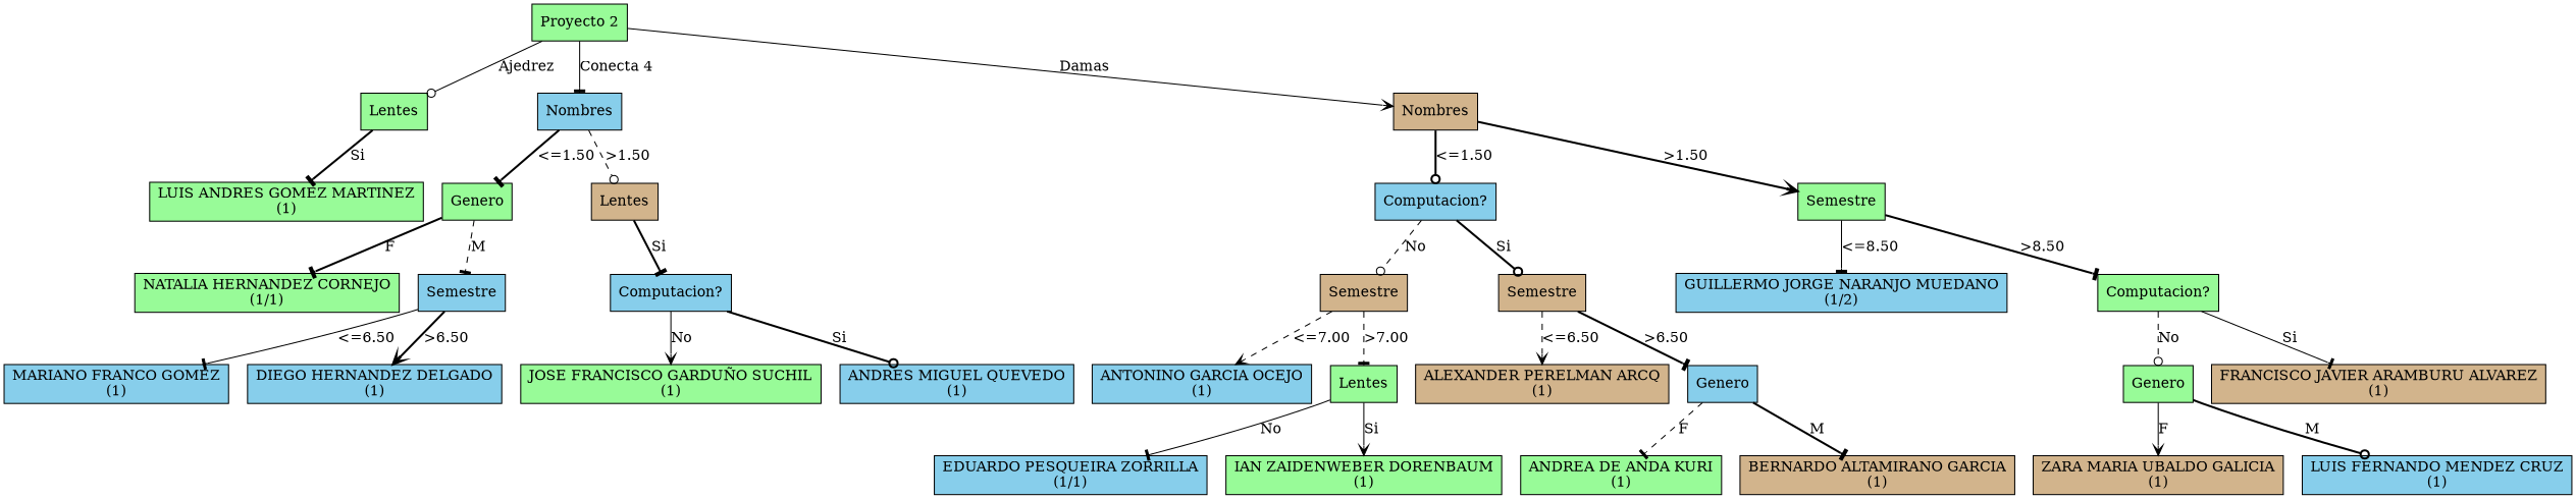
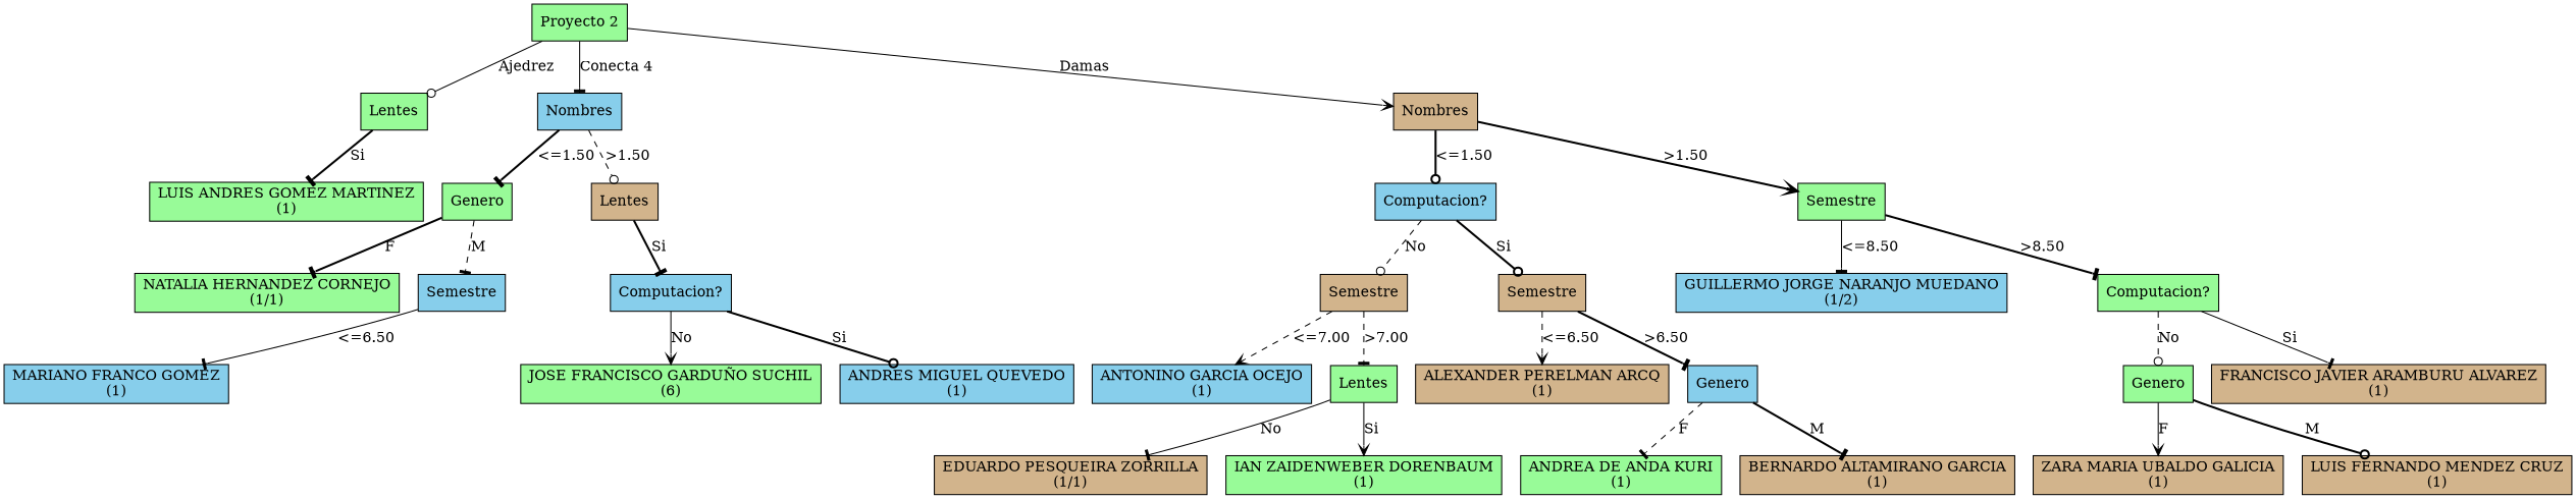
  digraph {
    node [fillcolor=palegreen shape=box style=filled weight=5]
    edge [arrowhead=tee style=bold]
    n1 [label="Proyecto 2\n" weight=1]
    n2 [label="Lentes\n" weight=2]
    n3 [fillcolor=skyblue label="Nombres\n" weight=2]
    n4 [fillcolor=tan label="Nombres\n" weight=2]
    n5 [label="LUIS ANDRES GOMEZ MARTINEZ\n(1)\n" weight=3]
    n6 [label="Genero\n" weight=3]
    n7 [fillcolor=tan label="Lentes\n" weight=3]
    n8 [fillcolor=skyblue label="Computacion?\n" weight=3]
    n9 [label="Semestre\n" weight=3]
    n10 [label="NATALIA HERNANDEZ CORNEJO\n(1/1)\n" weight=4]
    n11 [fillcolor=skyblue label="Semestre\n" weight=4]
    n12 [fillcolor=skyblue label="Computacion?\n" weight=4]
    n13 [fillcolor=tan label="Semestre\n" weight=4]
    n14 [fillcolor=tan label="Semestre\n" weight=4]
    n15 [fillcolor=skyblue label="GUILLERMO JORGE NARANJO MUEDANO\n(1/2)\n" weight=4]
    n16 [label="Computacion?\n" weight=4]
    n17 [fillcolor=skyblue label="MARIANO FRANCO GOMEZ\n(1)\n"]
-   n18 [fillcolor=skyblue label="DIEGO HERNANDEZ DELGADO\n(1)\n"]
-   n19 [label="JOSE FRANCISCO GARDUÑO SUCHIL\n(1)\n"]
+   n19 [label="JOSE FRANCISCO GARDUÑO SUCHIL\n(6)\n"]
    n20 [fillcolor=skyblue label="ANDRES MIGUEL QUEVEDO\n(1)\n"]
    n21 [fillcolor=skyblue label="ANTONINO GARCIA OCEJO\n(1)\n"]
    n22 [label="Lentes\n"]
    n23 [fillcolor=tan label="ALEXANDER PERELMAN ARCQ\n(1)\n"]
    n24 [fillcolor=skyblue label="Genero\n"]
    n25 [label="Genero\n"]
    n26 [fillcolor=tan label="FRANCISCO JAVIER ARAMBURU ALVAREZ\n(1)\n"]
-   n27 [fillcolor=skyblue label="EDUARDO PESQUEIRA ZORRILLA\n(1/1)\n" weight=6]
+   n27 [fillcolor=tan label="EDUARDO PESQUEIRA ZORRILLA\n(1/1)\n" weight=6]
    n28 [label="IAN ZAIDENWEBER DORENBAUM\n(1)\n" weight=6]
    n29 [label="ANDREA DE ANDA KURI\n(1)\n" weight=6]
    n30 [fillcolor=tan label="BERNARDO ALTAMIRANO GARCIA\n(1)\n" weight=6]
    n31 [fillcolor=tan label="ZARA MARIA UBALDO GALICIA\n(1)\n" weight=6]
-   n32 [fillcolor=skyblue label="LUIS FERNANDO MENDEZ CRUZ\n(1)\n" weight=6]
+   n32 [fillcolor=tan label="LUIS FERNANDO MENDEZ CRUZ\n(1)\n" weight=6]
    subgraph sub_1 {
      rank=same
      n1
    }
    subgraph sub_2 {
      rank=same
      n2
      n3
      n4
    }
    subgraph sub_3 {
      rank=same
      n5
      n6
      n7
      n8
      n9
    }
    subgraph sub_4 {
      rank=same
      n10
      n11
      n12
      n13
      n14
      n15
      n16
    }
    subgraph sub_5 {
      rank=same
      n17
-     n18
      n19
      n20
      n21
      n22
      n23
      n24
      n25
      n26
    }
    subgraph sub_6 {
      rank=same
      n27
      n28
      n29
      n30
      n31
      n32
    }
    n1 -> n2 [arrowhead=odot label=Ajedrez style=solid]
    n1 -> n3 [label="Conecta 4" style=solid]
    n1 -> n4 [arrowhead=vee label=Damas style=solid]
    n2 -> n5 [label=Si]
    n3 -> n6 [label="<=1.50"]
    n3 -> n7 [arrowhead=odot label=">1.50" style=dashed]
    n4 -> n8 [arrowhead=odot label="<=1.50"]
    n4 -> n9 [arrowhead=vee label=">1.50"]
    n6 -> n10 [label=F]
    n6 -> n11 [label=M style=dashed]
    n7 -> n12 [label=Si]
    n8 -> n13 [arrowhead=odot label=No style=dashed]
    n8 -> n14 [arrowhead=odot label=Si]
    n9 -> n15 [label="<=8.50" style=solid]
    n9 -> n16 [label=">8.50"]
    n11 -> n17 [label="<=6.50" style=solid]
-   n11 -> n18 [arrowhead=vee label=">6.50"]
    n12 -> n19 [arrowhead=vee label=No style=solid]
    n12 -> n20 [arrowhead=odot label=Si]
    n13 -> n21 [arrowhead=vee label="<=7.00" style=dashed]
    n13 -> n22 [label=">7.00" style=dashed]
    n14 -> n23 [arrowhead=vee label="<=6.50" style=dashed]
    n14 -> n24 [label=">6.50"]
    n16 -> n25 [arrowhead=odot label=No style=dashed]
    n16 -> n26 [label=Si style=solid]
    n22 -> n27 [label=No style=solid]
    n22 -> n28 [arrowhead=vee label=Si style=solid]
    n24 -> n29 [label=F style=dashed]
    n24 -> n30 [label=M]
    n25 -> n31 [arrowhead=vee label=F style=solid]
    n25 -> n32 [arrowhead=odot label=M]
  }
